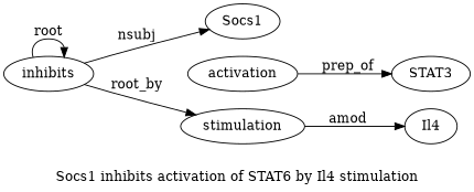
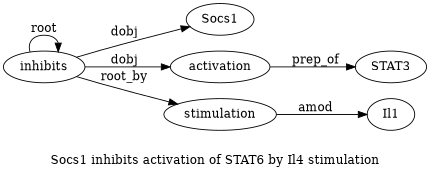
  digraph {
    label="Socs1 inhibits activation of STAT6 by Il4 stimulation"
    rankdir=LR
    node [fillcolor=white style=filled]
    n1 [label=inhibits]
    n2 [label=Socs1]
    n3 [label=activation]
    n4 [label=stimulation]
    n5 [label=STAT3]
-   n6 [label=Il4]
+   n6 [label=Il1]
    n1 -> n1 [label=root]
-   n1 -> n2 [label=nsubj]
+   n1 -> n2 [label=dobj]
+   n1 -> n3 [label=dobj]
    n1 -> n4 [label=root_by]
    n3 -> n5 [label=prep_of]
    n4 -> n6 [label=amod]
  }
